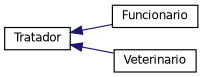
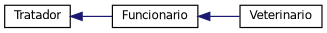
  digraph {
    rankdir=LR
    node [color=black fillcolor=white fontname=Helvetica fontsize=10 shape=record style=filled]
    edge [color=midnightblue dir=back fontname=Helvetica fontsize=10 labelfontname=Helvetica labelfontsize=10 style=solid]
    n1 [height=0.2 label=Funcionario width=0.4]
    n2 [height=0.2 label=Veterinario width=0.4]
    n3 [height=0.2 label=Tratador width=0.4]
-   n3 -> n2
+   n1 -> n2
    n3 -> n1
  }
